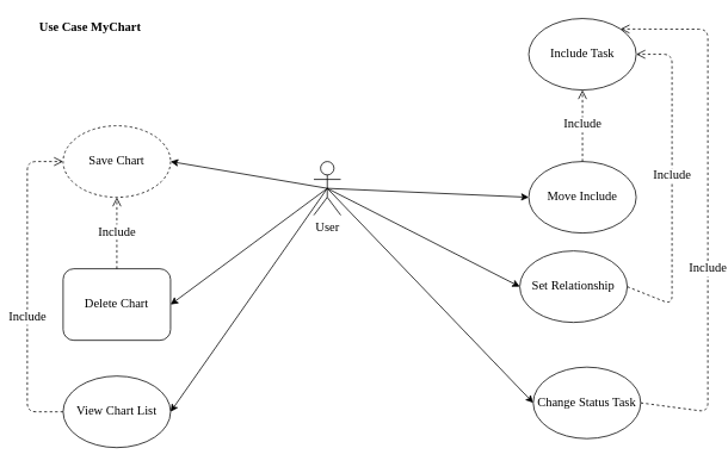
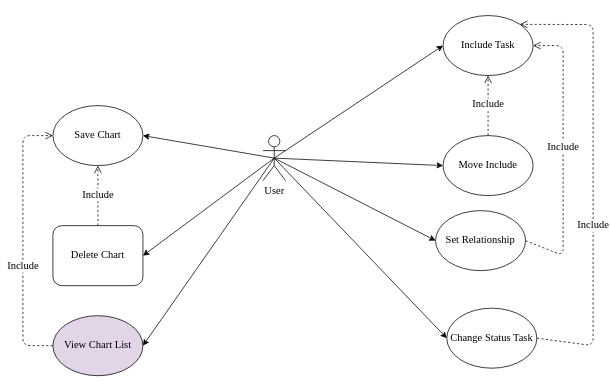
  <mxCell id="0" />
  <mxCell id="1" parent="0" />
+ <mxCell id="2" style="edgeStyle=none;rounded=0;orthogonalLoop=1;jettySize=auto;html=1;exitX=0.5;exitY=0.5;exitDx=0;exitDy=0;exitPerimeter=0;entryX=0;entryY=0.5;entryDx=0;entryDy=0;fontSize=14;fontFamily=Verdana;" edge="1" parent="1" source="9" target="10"><mxGeometry relative="1" as="geometry" /></mxCell>
  <mxCell id="3" style="edgeStyle=none;rounded=0;orthogonalLoop=1;jettySize=auto;html=1;exitX=0.5;exitY=0.5;exitDx=0;exitDy=0;exitPerimeter=0;entryX=0;entryY=0.5;entryDx=0;entryDy=0;fontSize=14;fontFamily=Verdana;" edge="1" parent="1" source="9" target="11"><mxGeometry relative="1" as="geometry" /></mxCell>
  <mxCell id="4" style="edgeStyle=none;rounded=0;orthogonalLoop=1;jettySize=auto;html=1;exitX=0.5;exitY=0.5;exitDx=0;exitDy=0;exitPerimeter=0;entryX=0;entryY=0.5;entryDx=0;entryDy=0;fontSize=14;fontFamily=Verdana;" edge="1" parent="1" source="9" target="12"><mxGeometry relative="1" as="geometry" /></mxCell>
  <mxCell id="5" style="edgeStyle=none;rounded=0;orthogonalLoop=1;jettySize=auto;html=1;exitX=0.5;exitY=0.5;exitDx=0;exitDy=0;exitPerimeter=0;entryX=0;entryY=0.5;entryDx=0;entryDy=0;fontSize=14;fontFamily=Verdana;" edge="1" parent="1" source="9" target="13"><mxGeometry relative="1" as="geometry" /></mxCell>
  <mxCell id="6" style="edgeStyle=none;rounded=0;orthogonalLoop=1;jettySize=auto;html=1;exitX=0.5;exitY=0.5;exitDx=0;exitDy=0;exitPerimeter=0;entryX=1;entryY=0.5;entryDx=0;entryDy=0;fontSize=14;fontFamily=Verdana;" edge="1" parent="1" source="9" target="14"><mxGeometry relative="1" as="geometry" /></mxCell>
  <mxCell id="7" style="edgeStyle=none;rounded=0;orthogonalLoop=1;jettySize=auto;html=1;exitX=0.5;exitY=0.5;exitDx=0;exitDy=0;exitPerimeter=0;entryX=1;entryY=0.5;entryDx=0;entryDy=0;fontSize=14;fontFamily=Verdana;" edge="1" parent="1" source="9" target="15"><mxGeometry relative="1" as="geometry" /></mxCell>
  <mxCell id="8" style="edgeStyle=none;rounded=0;orthogonalLoop=1;jettySize=auto;html=1;exitX=0.5;exitY=0.5;exitDx=0;exitDy=0;exitPerimeter=0;entryX=1;entryY=0.5;entryDx=0;entryDy=0;fontSize=14;fontFamily=Verdana;" edge="1" parent="1" source="9" target="16"><mxGeometry relative="1" as="geometry" /></mxCell>
  <mxCell id="9" value="User" style="shape=umlActor;verticalLabelPosition=bottom;verticalAlign=top;html=1;outlineConnect=0;fontSize=14;fontFamily=Verdana;" vertex="1" parent="1"><mxGeometry x="350" y="180" width="30" height="60" as="geometry" /></mxCell>
  <mxCell id="10" value="Include Task" style="ellipse;whiteSpace=wrap;html=1;fontSize=14;fontFamily=Verdana;" vertex="1" parent="1"><mxGeometry x="590" y="20" width="120" height="80" as="geometry" /></mxCell>
  <mxCell id="11" value="Move Include" style="ellipse;whiteSpace=wrap;html=1;fontSize=14;fontFamily=Verdana;" vertex="1" parent="1"><mxGeometry x="590" y="180" width="120" height="80" as="geometry" /></mxCell>
  <mxCell id="12" value="Set Relationship" style="ellipse;whiteSpace=wrap;html=1;fontSize=14;fontFamily=Verdana;" vertex="1" parent="1"><mxGeometry x="580" y="280" width="120" height="80" as="geometry" /></mxCell>
  <mxCell id="13" value="Change Status Task" style="ellipse;whiteSpace=wrap;html=1;fontSize=14;fontFamily=Verdana;" vertex="1" parent="1"><mxGeometry x="595" y="410" width="120" height="80" as="geometry" /></mxCell>
- <mxCell id="14" value="Save Chart" style="ellipse;whiteSpace=wrap;html=1;fontSize=14;fontFamily=Verdana;dashed=1;" vertex="1" parent="1"><mxGeometry x="70" y="140" width="120" height="80" as="geometry" /></mxCell>
+ <mxCell id="14" value="Save Chart" style="ellipse;whiteSpace=wrap;html=1;fontSize=14;fontFamily=Verdana;" vertex="1" parent="1"><mxGeometry x="70" y="140" width="120" height="80" as="geometry" /></mxCell>
  <mxCell id="15" value="Delete Chart" style="whiteSpace=wrap;html=1;fontSize=14;fontFamily=Verdana;rounded=1;" vertex="1" parent="1"><mxGeometry x="70" y="300" width="120" height="80" as="geometry" /></mxCell>
- <mxCell id="16" value="View Chart List" style="ellipse;whiteSpace=wrap;html=1;fontSize=14;fontFamily=Verdana;" vertex="1" parent="1"><mxGeometry x="70" y="420" width="120" height="80" as="geometry" /></mxCell>
+ <mxCell id="16" value="View Chart List" style="ellipse;whiteSpace=wrap;html=1;fontSize=14;fontFamily=Verdana;fillColor=#e1d5e7;" vertex="1" parent="1"><mxGeometry x="70" y="420" width="120" height="80" as="geometry" /></mxCell>
  <mxCell id="17" value="Include" style="html=1;verticalAlign=bottom;endArrow=open;dashed=1;endSize=8;exitX=0.5;exitY=0;exitDx=0;exitDy=0;entryX=0.5;entryY=1;entryDx=0;entryDy=0;fontSize=14;fontFamily=Verdana;" edge="1" parent="1" source="11" target="10"><mxGeometry x="-0.25" relative="1" as="geometry"><mxPoint x="470" y="250" as="sourcePoint" /><mxPoint x="390" y="250" as="targetPoint" /><mxPoint as="offset" /></mxGeometry></mxCell>
  <mxCell id="18" value="Include" style="html=1;verticalAlign=bottom;endArrow=open;dashed=1;endSize=8;exitX=1;exitY=0.5;exitDx=0;exitDy=0;entryX=1;entryY=0.5;entryDx=0;entryDy=0;fontSize=14;fontFamily=Verdana;" edge="1" parent="1" source="12" target="10"><mxGeometry relative="1" as="geometry"><mxPoint x="660" y="190" as="sourcePoint" /><mxPoint x="760" y="100" as="targetPoint" /><mxPoint as="offset" /><Array as="points"><mxPoint x="750" y="340" /><mxPoint x="750" y="60" /></Array></mxGeometry></mxCell>
  <mxCell id="19" value="Include" style="html=1;verticalAlign=bottom;endArrow=open;dashed=1;endSize=8;exitX=1;exitY=0.5;exitDx=0;exitDy=0;entryX=1;entryY=0;entryDx=0;entryDy=0;fontSize=14;fontFamily=Verdana;" edge="1" parent="1" source="13" target="10"><mxGeometry x="-0.25" relative="1" as="geometry"><mxPoint x="670" y="200" as="sourcePoint" /><mxPoint x="670" y="120" as="targetPoint" /><mxPoint as="offset" /><Array as="points"><mxPoint x="790" y="460" /><mxPoint x="790" y="32" /></Array></mxGeometry></mxCell>
  <mxCell id="20" value="Include" style="html=1;verticalAlign=bottom;endArrow=open;dashed=1;endSize=8;exitX=0.5;exitY=0;exitDx=0;exitDy=0;entryX=0.5;entryY=1;entryDx=0;entryDy=0;fontSize=14;fontFamily=Verdana;" edge="1" parent="1" source="15" target="14"><mxGeometry x="-0.25" relative="1" as="geometry"><mxPoint x="680" y="210" as="sourcePoint" /><mxPoint x="680" y="130" as="targetPoint" /><mxPoint as="offset" /></mxGeometry></mxCell>
  <mxCell id="21" value="Include" style="html=1;verticalAlign=bottom;endArrow=open;dashed=1;endSize=8;exitX=0;exitY=0.5;exitDx=0;exitDy=0;entryX=0;entryY=0.5;entryDx=0;entryDy=0;fontSize=14;fontFamily=Verdana;" edge="1" parent="1" source="16" target="14"><mxGeometry x="-0.25" relative="1" as="geometry"><mxPoint x="140" y="190" as="sourcePoint" /><mxPoint x="140" y="110" as="targetPoint" /><mxPoint as="offset" /><Array as="points"><mxPoint x="30" y="460" /><mxPoint x="30" y="180" /></Array></mxGeometry></mxCell>
- <mxCell id="22" value="Use Case MyChart" style="text;html=1;align=center;verticalAlign=middle;resizable=0;points=[];autosize=1;fontSize=14;fontFamily=Verdana;fontStyle=1" vertex="1" parent="1"><mxGeometry x="20" y="20" width="160" height="20" as="geometry" /></mxCell>
